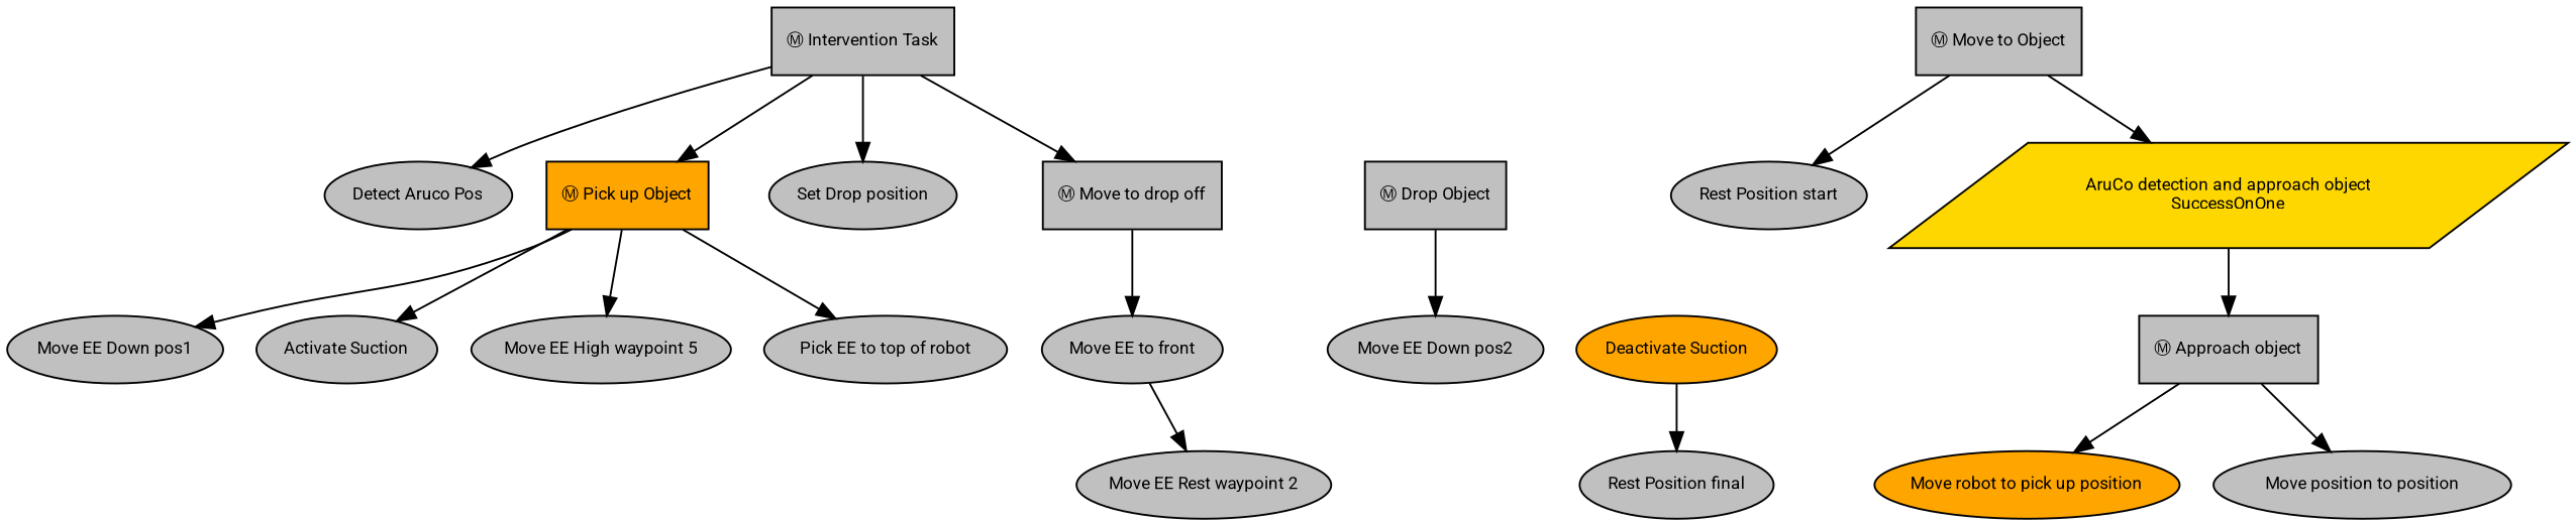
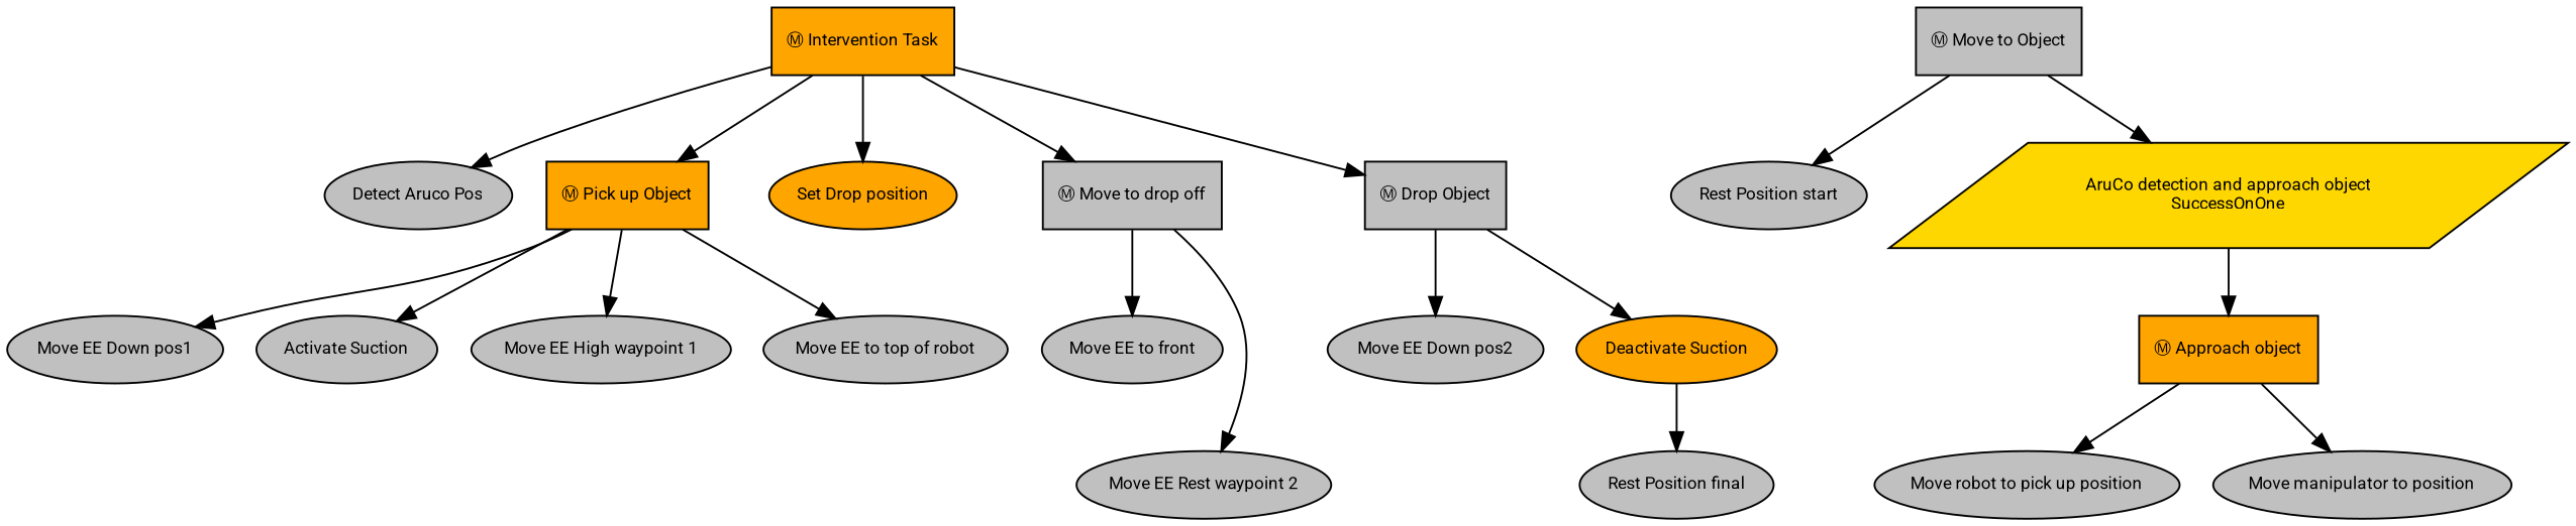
  digraph {
    fontname=Roboto
    ordering=out
    node [fillcolor=gray fontcolor=black fontname=Roboto fontsize=9 shape=ellipse style=filled]
    edge [fontname=Roboto]
-   n1 [label="Ⓜ Intervention Task" shape=box]
+   n1 [fillcolor=orange label="Ⓜ Intervention Task" shape=box]
    n2 [label="Detect Aruco Pos"]
    n3 [fillcolor=orange label="Ⓜ Pick up Object" shape=box]
-   n4 [label="Set Drop position"]
+   n4 [fillcolor=orange label="Set Drop position"]
    n5 [label="Ⓜ Move to drop off" shape=box]
    n6 [label="Ⓜ Drop Object" shape=box]
    n7 [label="Ⓜ Move to Object" shape=box]
    n8 [label="Rest Position start"]
    n9 [fillcolor=gold label="AruCo detection and approach object\nSuccessOnOne" shape=parallelogram]
    n10 [label="Move EE Down pos1"]
    n11 [label="Activate Suction"]
-   n12 [label="Move EE High waypoint 5"]
-   n13 [label="Pick EE to top of robot"]
+   n12 [label="Move EE High waypoint 1"]
+   n13 [label="Move EE to top of robot"]
    n14 [label="Move EE to front"]
    n15 [label="Move EE Rest waypoint 2"]
    n16 [label="Move EE Down pos2"]
    n17 [fillcolor=orange label="Deactivate Suction"]
-   n18 [label="Ⓜ Approach object" shape=box]
-   n19 [fillcolor=orange label="Move robot to pick up position"]
-   n20 [label="Move position to position"]
+   n18 [fillcolor=orange label="Ⓜ Approach object" shape=box]
+   n19 [label="Move robot to pick up position"]
+   n20 [label="Move manipulator to position"]
    n21 [label="Rest Position final"]
    n1 -> n2
    n1 -> n3
    n1 -> n4
    n1 -> n5
+   n1 -> n6
    n3 -> n10
    n3 -> n11
    n3 -> n12
    n3 -> n13
    n5 -> n14
-   n14 -> n15
+   n5 -> n15
    n6 -> n16
+   n6 -> n17
    n7 -> n8
    n7 -> n9
    n9 -> n18
    n17 -> n21
    n18 -> n19
    n18 -> n20
  }
